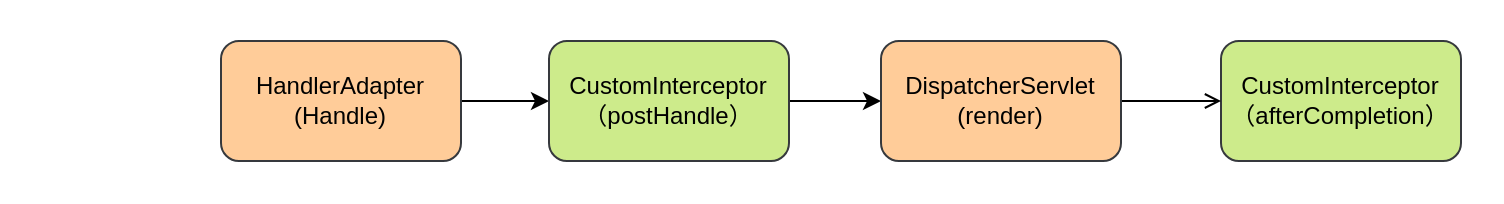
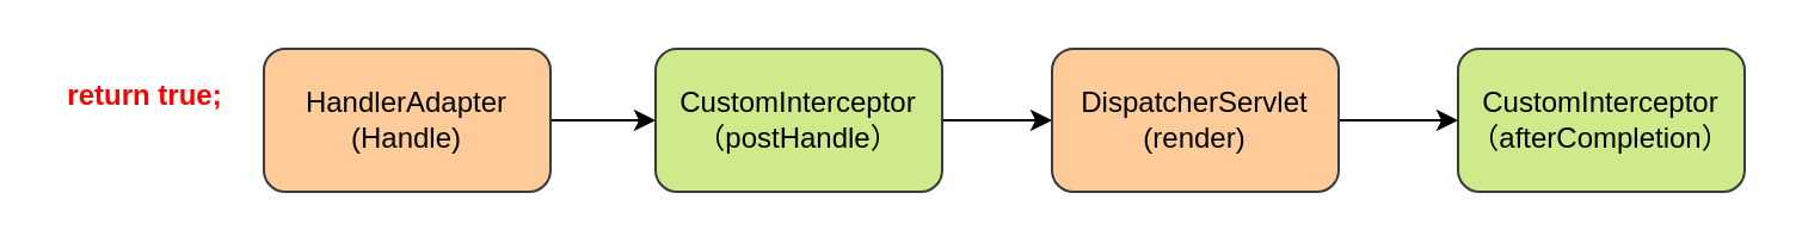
  <mxCell id="0" />
  <mxCell id="1" parent="0" />
  <mxCell id="2" style="edgeStyle=orthogonalEdgeStyle;rounded=0;orthogonalLoop=1;jettySize=auto;html=1;entryX=0;entryY=0.5;entryDx=0;entryDy=0;fontColor=#FF0000;" parent="1" source="3" target="5" edge="1"><mxGeometry relative="1" as="geometry" /></mxCell>
  <mxCell id="3" value="HandlerAdapter&lt;br&gt;(Handle)" style="rounded=1;whiteSpace=wrap;html=1;fillColor=#ffcc99;strokeColor=#36393d;" parent="1" vertex="1"><mxGeometry x="110" y="20" width="120" height="60" as="geometry" /></mxCell>
  <mxCell id="4" style="edgeStyle=orthogonalEdgeStyle;rounded=0;orthogonalLoop=1;jettySize=auto;html=1;entryX=0;entryY=0.5;entryDx=0;entryDy=0;fontColor=#FF0000;" parent="1" source="5" target="8" edge="1"><mxGeometry relative="1" as="geometry" /></mxCell>
  <mxCell id="5" value="CustomInterceptor&lt;br&gt;（postHandle）" style="rounded=1;whiteSpace=wrap;html=1;fillColor=#cdeb8b;strokeColor=#36393d;" parent="1" vertex="1"><mxGeometry x="274" y="20" width="120" height="60" as="geometry" /></mxCell>
  <mxCell id="6" value="CustomInterceptor&lt;br&gt;（afterCompletion）" style="rounded=1;whiteSpace=wrap;html=1;fillColor=#cdeb8b;strokeColor=#36393d;" parent="1" vertex="1"><mxGeometry x="610" y="20" width="120" height="60" as="geometry" /></mxCell>
- <mxCell id="7" style="edgeStyle=orthogonalEdgeStyle;rounded=0;orthogonalLoop=1;jettySize=auto;html=1;entryX=0;entryY=0.5;entryDx=0;entryDy=0;fontColor=#FF0000;endArrow=open;" parent="1" source="8" target="6" edge="1"><mxGeometry relative="1" as="geometry" /></mxCell>
+ <mxCell id="7" style="edgeStyle=orthogonalEdgeStyle;rounded=0;orthogonalLoop=1;jettySize=auto;html=1;entryX=0;entryY=0.5;entryDx=0;entryDy=0;fontColor=#FF0000;" parent="1" source="8" target="6" edge="1"><mxGeometry relative="1" as="geometry" /></mxCell>
  <mxCell id="8" value="DispatcherServlet&lt;br&gt;(render)" style="rounded=1;whiteSpace=wrap;html=1;fillColor=#ffcc99;strokeColor=#36393d;" parent="1" vertex="1"><mxGeometry x="440" y="20" width="120" height="60" as="geometry" /></mxCell>
+ <mxCell id="9" value="return true;" style="text;html=1;align=center;verticalAlign=middle;resizable=0;points=[];autosize=1;strokeColor=none;fillColor=none;fontColor=#FF0000;fontStyle=1" parent="1" vertex="1"><mxGeometry x="20" y="30" width="80" height="20" as="geometry" /></mxCell>
